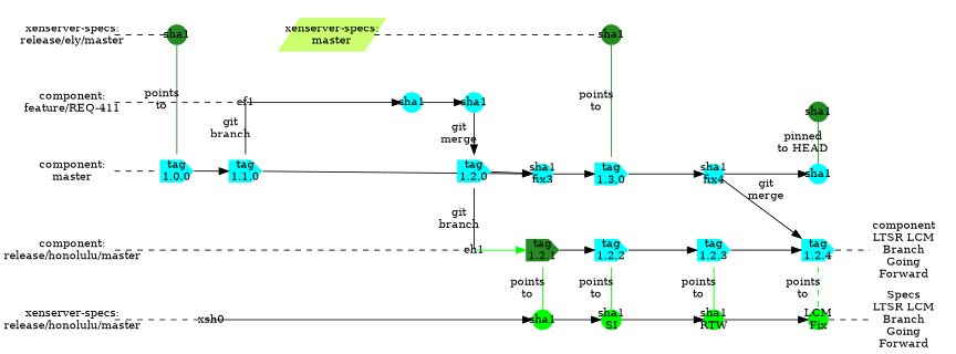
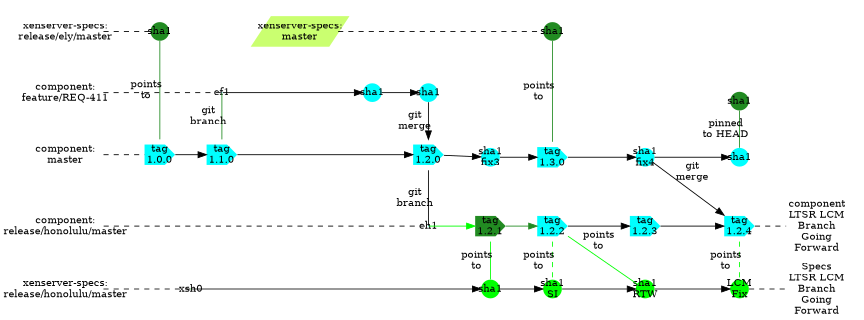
  strict digraph {
    forcelabels=false
    rankdir=LR
    splines=line
    node [color=black fillcolor=cyan fixedsize=true font=Consolas fontcolor=black fontsize="12pt" penwidth=0 shape=circle style=filled]
    edge [color=black font=Consolas fontcolor=black fontsize="12pt" style=filled arrowhead=none weight=100]
    n1 [arrowhead=none color="#b0b0b0" fillcolor=darkolivegreen1 height=0.5 label="xenserver-specs:\nrelease/ely/master" shape=parallelogram style=dashed width=1.5]
    n2 [arrowhead=none color="#b0b0b0" fillcolor=azure2 height=0.5 label="component:\nfeature/REQ-411" shape=parallelogram style=dashed width=1.5]
    n3 [arrowhead=none color="#b0b0b0" fillcolor=azure2 height=0.5 label="component:\nmaster" shape=parallelogram style=dashed width=1.5]
    n4 [arrowhead=none color="#b0b0b0" fillcolor=azure2 height=0.5 label="component:\nrelease/honolulu/master" shape=parallelogram style=dashed width=1.5]
    n5 [arrowhead=none color="#b0b0b0" fillcolor=darkolivegreen1 height=0.5 label="xenserver-specs:\nrelease/honolulu/master" shape=parallelogram style=dashed width=1.5]
    n6 [fillcolor=forestgreen height=0.3 label=sha1 width=0.3]
    n7 [height=0.5 label="tag\n1.0.0" shape=cds width=0.5]
    n8 [fillcolor=forestgreen height=0.3 label=sha1 width=0.3]
    n9 [height=0.5 label="tag\n1.3.0" shape=cds width=0.5]
    n10 [fillcolor=forestgreen height=0.3 label=sha1 width=0.3]
    n11 [height=0.3 label=sha1 width=0.3]
    n12 [height=0.5 label="tag\n1.1.0" shape=cds width=0.5]
    cf1 [height=0 shape=none width=0]
    n14 [height=0.5 label="tag\n1.2.0" shape=cds width=0.5]
    n15 [height=0.3 label=sha1 width=0.3]
    n16 [fillcolor=forestgreen height=0.5 label="tag\n1.2.1" shape=cds width=0.5]
    n17 [fillcolor=green height=0.3 label=sha1 width=0.3]
    n18 [height=0.5 label="tag\n1.2.2" shape=cds width=0.5]
    n19 [fillcolor=green height=0.3 label="sha1\nSI" width=0.3]
    n20 [height=0.5 label="tag\n1.2.4" shape=cds width=0.5]
    n21 [fillcolor=green height=0.3 label="LCM\nFix" width=0.3]
    n22 [height=0.5 label="tag\n1.2.3" shape=cds width=0.5]
    n23 [fillcolor=green height=0.3 label="sha1\nRTW" width=0.3]
    ch1 [height=0 shape=none width=0]
    xsh0 [fillcolor=green height=0 shape=none width=0]
    n26 [fillcolor=darkolivegreen1 height=0.5 label="xenserver-specs:\nmaster" shape=parallelogram width=1.5]
    n27 [height=0.3 label="sha1\nfix4" width=0.3]
    n28 [height=0.3 label=sha1 width=0.3]
    n29 [height=0.3 label="sha1\nfix3" width=0.3]
    n30 [fillcolor=none height=0.3 label="component\nLTSR LCM\nBranch\nGoing\nForward" shape=plaintext width=1]
    n31 [fillcolor=none height=0.3 label="Specs\nLTSR LCM\nBranch\nGoing\nForward" shape=plaintext width=1]
    subgraph sub_1 {
      rank=same
      n1
      n2
      n3
      n4
      n5
    }
    subgraph sub_2 {
      rank=same
      n6
      n7
    }
    subgraph sub_3 {
      rank=same
      n8
      n9
    }
    subgraph sub_4 {
      rank=same
      n10
      n11
    }
    subgraph sub_5 {
      rank=same
      n12
      cf1
    }
    subgraph sub_6 {
      rank=same
      n14
      n15
    }
    subgraph sub_7 {
      rank=same
      n16
      n17
    }
    subgraph sub_8 {
      rank=same
      n18
      n19
    }
    subgraph sub_9 {
      rank=same
      n20
      n21
    }
    subgraph sub_10 {
      rank=same
      n22
      n23
    }
    subgraph sub_11 {
      rank=same
      n14
      ch1
    }
    n1 -> n2 [style=invis arrowhead="" weight=""]
    n1 -> n6 [style=dashed]
    n2 -> n3 [style=invis arrowhead="" weight=""]
    n2 -> cf1 [style=dashed]
    n3 -> n4 [style=invis arrowhead="" weight=""]
    n3 -> n7 [style=dashed]
    n4 -> n5 [style=invis arrowhead="" weight=""]
    n4 -> ch1 [style=dashed]
    n5 -> xsh0 [style=dashed]
    n6 -> n7 [color=forestgreen label="points\nto" weight=1]
    n6 -> n26 [style=invis]
    n7 -> n12 [arrowhead=normal]
    n8 -> n9 [color=forestgreen label="points\nto" weight=1]
    n9 -> n27 [arrowhead=normal]
    n10 -> n11 [color=forestgreen label="pinned\nto HEAD" weight=1]
-   n12 -> n29 [arrowhead=normal]
-   cf1 -> n12 [label="git\nbranch" weight=1]
+   n12 -> n14 [arrowhead=normal]
+   cf1 -> n12 [color=forestgreen label="git\nbranch" weight=1]
    cf1 -> n28 [arrowhead=normal]
    n14 -> ch1 [label="git\nbranch" weight=1]
    n14 -> n29 [arrowhead=normal]
    n15 -> n14 [arrowhead=normal label="git\nmerge" weight=1]
    n16 -> n17 [color=green label="points\nto" weight=1]
-   n16 -> n18 [arrowhead=normal]
+   n16 -> n18 [arrowhead=normal color=forestgreen]
    n17 -> n19 [arrowhead=normal]
-   n18 -> n19 [color=green label="points\nto" weight=1]
+   n18 -> n19 [color=green label="points\nto" style=dashed weight=1]
    n18 -> n22 [arrowhead=normal]
    n19 -> n23 [arrowhead=normal]
    n20 -> n21 [color=green label="points\nto" style=dashed weight=1]
    n20 -> n30 [style=dashed]
    n21 -> n31 [style=dashed]
    n22 -> n20 [arrowhead=normal]
-   n22 -> n23 [color=green label="points\nto" weight=1]
+   n18 -> n23 [color=green label="points\nto" weight=1]
    n23 -> n21 [arrowhead=normal]
    ch1 -> n16 [arrowhead=normal color=green]
    xsh0 -> n17 [arrowhead=normal]
    n26 -> n8 [style=dashed]
    n27 -> n11 [arrowhead=normal]
    n27 -> n20 [arrowhead=normal label="git\nmerge" weight=1]
    n28 -> n15 [arrowhead=normal]
    n29 -> n9 [arrowhead=normal]
  }
